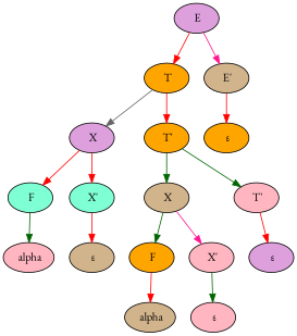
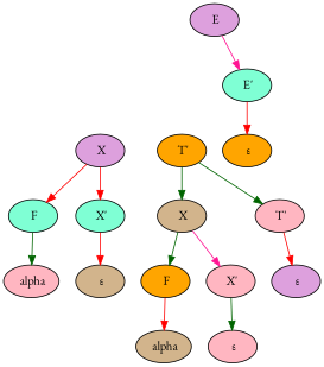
  digraph {
    fontname="EB Garamond"
    node [fillcolor=orange fontname="EB Garamond" style=filled]
    edge [color=red fontname="EB Garamond"]
    n1 [fillcolor=plum label=" E"]
-   n2 [label=" T"]
-   n3 [fillcolor=tan label=" E'"]
+   n3 [fillcolor=aquamarine label=" E'"]
    n4 [fillcolor=plum label=" X"]
    n5 [label=" T'"]
    n6 [label=" ε"]
    n7 [fillcolor=aquamarine label=" F"]
    n8 [fillcolor=aquamarine label=" X'"]
    n9 [fillcolor=tan label=" X"]
    n10 [fillcolor=lightpink label=" T'"]
    n11 [fillcolor=lightpink label=" alpha"]
    n12 [fillcolor=tan label=" ε"]
    n13 [label=" F"]
    n14 [fillcolor=lightpink label=" X'"]
    n15 [fillcolor=plum label=" ε"]
    n16 [fillcolor=tan label=" alpha"]
    n17 [fillcolor=lightpink label=" ε"]
-   n1 -> n2
    n1 -> n3 [color=deeppink]
-   n2 -> n4 [color=gray40]
-   n2 -> n5
    n3 -> n6
    n4 -> n7
    n4 -> n8
    n5 -> n9 [color=darkgreen]
    n5 -> n10 [color=darkgreen]
    n7 -> n11 [color=darkgreen]
    n8 -> n12
    n9 -> n13 [color=darkgreen]
    n9 -> n14 [color=deeppink]
    n10 -> n15
    n13 -> n16
    n14 -> n17 [color=darkgreen]
  }
